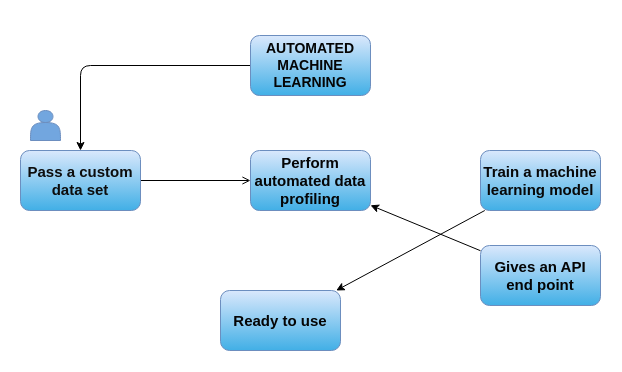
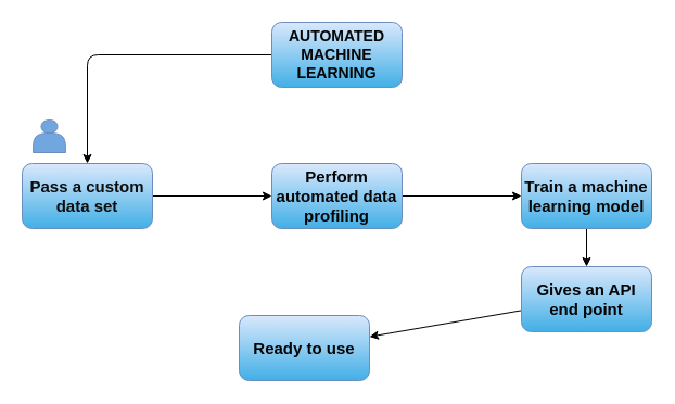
  <mxCell id="0" />
  <mxCell id="1" parent="0" />
  <mxCell id="2" style="edgeStyle=orthogonalEdgeStyle;html=1;entryX=0.5;entryY=0;entryDx=0;entryDy=0;fontColor=#d1e0f6;" edge="1" parent="1" source="3" target="5"><mxGeometry relative="1" as="geometry" /></mxCell>
- <mxCell id="3" value="&lt;h1 style=&quot;font-size: 14px;&quot;&gt;AUTOMATED MACHINE LEARNING&lt;/h1&gt;" style="rounded=1;whiteSpace=wrap;html=1;fillColor=#dae8fc;gradientColor=#41afe6;strokeColor=#6c8ebf;fontStyle=1;fontSize=14;fontColor=#050505;" vertex="1" parent="1"><mxGeometry x="250" y="35" width="120" height="60" as="geometry" /></mxCell>
- <mxCell id="4" style="edgeStyle=none;html=1;entryX=0;entryY=0.5;entryDx=0;entryDy=0;fontFamily=Helvetica;fontSize=12;fontColor=#050505;endArrow=open;" edge="1" parent="1" source="5" target="9"><mxGeometry relative="1" as="geometry" /></mxCell>
+ <mxCell id="3" value="&lt;h1 style=&quot;font-size: 14px;&quot;&gt;AUTOMATED MACHINE LEARNING&lt;/h1&gt;" style="rounded=1;whiteSpace=wrap;html=1;fillColor=#dae8fc;gradientColor=#41afe6;strokeColor=#6c8ebf;fontStyle=1;fontSize=14;fontColor=#050505;" vertex="1" parent="1"><mxGeometry x="250" y="20" width="120" height="60" as="geometry" /></mxCell>
+ <mxCell id="4" style="edgeStyle=none;html=1;entryX=0;entryY=0.5;entryDx=0;entryDy=0;fontFamily=Helvetica;fontSize=12;fontColor=#050505;" edge="1" parent="1" source="5" target="9"><mxGeometry relative="1" as="geometry" /></mxCell>
  <mxCell id="5" value="&lt;b style=&quot;font-size: 15px;&quot;&gt;Pass a custom data set&lt;/b&gt;" style="rounded=1;whiteSpace=wrap;html=1;labelBackgroundColor=none;fontColor=#0d0d0d;fillColor=#dae8fc;gradientColor=#41afe6;strokeColor=#6c8ebf;fontFamily=Helvetica;" vertex="1" parent="1"><mxGeometry y="150" width="120" height="60" as="geometry" x="20" /></mxCell>
- <mxCell id="6" style="edgeStyle=none;html=1;fontFamily=Helvetica;fontSize=12;fontColor=#050505;" edge="1" parent="1" source="7" target="12"><mxGeometry relative="1" as="geometry" /></mxCell>
+ <mxCell id="6" style="edgeStyle=none;html=1;entryX=0.5;entryY=0;entryDx=0;entryDy=0;fontFamily=Helvetica;fontSize=12;fontColor=#050505;" edge="1" parent="1" source="7" target="11"><mxGeometry relative="1" as="geometry" /></mxCell>
  <mxCell id="7" value="Train a machine learning model" style="rounded=1;whiteSpace=wrap;html=1;labelBackgroundColor=none;fontColor=#080808;fillColor=#dae8fc;gradientColor=#41afe6;strokeColor=#6c8ebf;fontStyle=1;fontSize=15;" vertex="1" parent="1"><mxGeometry x="480" y="150" width="120" height="60" as="geometry" /></mxCell>
+ <mxCell id="8" style="edgeStyle=none;html=1;entryX=0;entryY=0.5;entryDx=0;entryDy=0;fontFamily=Helvetica;fontSize=12;fontColor=#050505;" edge="1" parent="1" source="9" target="7"><mxGeometry relative="1" as="geometry" /></mxCell>
  <mxCell id="9" value="Perform automated data profiling" style="whiteSpace=wrap;html=1;rounded=1;strokeColor=#6c8ebf;fontFamily=Helvetica;fontSize=15;fontColor=#050505;fillColor=#dae8fc;gradientColor=#41afe6;fontStyle=1" vertex="1" parent="1"><mxGeometry x="250" y="150" width="120" height="60" as="geometry" /></mxCell>
- <mxCell id="10" value="" style="edgeStyle=none;html=1;fontFamily=Helvetica;fontSize=12;fontColor=#050505;" edge="1" parent="1" source="11" target="9"><mxGeometry relative="1" as="geometry" /></mxCell>
+ <mxCell id="10" value="" style="edgeStyle=none;html=1;fontFamily=Helvetica;fontSize=12;fontColor=#050505;" edge="1" parent="1" source="11" target="12"><mxGeometry relative="1" as="geometry" /></mxCell>
  <mxCell id="11" value="Gives an API end point" style="rounded=1;whiteSpace=wrap;html=1;strokeColor=#6c8ebf;fontFamily=Helvetica;fontSize=15;fontColor=#050505;fillColor=#dae8fc;gradientColor=#41afe6;fontStyle=1" vertex="1" parent="1"><mxGeometry x="480" y="245" width="120" height="60" as="geometry" /></mxCell>
  <mxCell id="12" value="Ready to use" style="rounded=1;whiteSpace=wrap;html=1;strokeColor=#6c8ebf;fontFamily=Helvetica;fontSize=15;fontColor=#050505;fillColor=#dae8fc;gradientColor=#41afe6;fontStyle=1" vertex="1" parent="1"><mxGeometry x="220" y="290" width="120" height="60" as="geometry" /></mxCell>
  <mxCell id="13" value="" style="shape=actor;whiteSpace=wrap;html=1;rounded=1;strokeColor=#6c8ebf;fontFamily=Helvetica;fontSize=12;fontColor=#050505;fillColor=#72A6DF;gradientColor=none;" vertex="1" parent="1"><mxGeometry x="30" y="110" width="30" height="30" as="geometry" /></mxCell>
